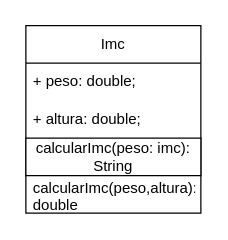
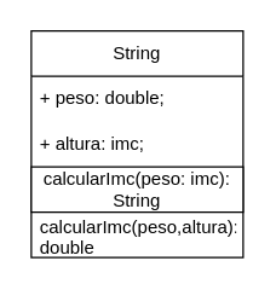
  <mxCell id="0" />
  <mxCell id="1" parent="0" />
- <mxCell id="2" value="Imc" style="swimlane;fontStyle=0;childLayout=stackLayout;horizontal=1;startSize=30;horizontalStack=0;resizeParent=1;resizeParentMax=0;resizeLast=0;collapsible=1;marginBottom=0;whiteSpace=wrap;html=1;" vertex="1" parent="1"><mxGeometry x="20" y="20" width="140" height="150" as="geometry"><mxRectangle x="340" y="250" width="60" height="30" as="alternateBounds" /></mxGeometry></mxCell>
+ <mxCell id="2" value="String" style="swimlane;fontStyle=0;childLayout=stackLayout;horizontal=1;startSize=30;horizontalStack=0;resizeParent=1;resizeParentMax=0;resizeLast=0;collapsible=1;marginBottom=0;whiteSpace=wrap;html=1;" vertex="1" parent="1"><mxGeometry x="20" y="20" width="140" height="150" as="geometry"><mxRectangle x="340" y="250" width="60" height="30" as="alternateBounds" /></mxGeometry></mxCell>
  <mxCell id="3" value="+ peso: double;" style="text;strokeColor=none;fillColor=none;align=left;verticalAlign=middle;spacingLeft=4;spacingRight=4;overflow=hidden;points=[[0,0.5],[1,0.5]];portConstraint=eastwest;rotatable=0;whiteSpace=wrap;html=1;" vertex="1" parent="2"><mxGeometry y="30" width="140" height="30" as="geometry" /></mxCell>
- <mxCell id="4" value="+ altura: double;" style="text;strokeColor=none;fillColor=none;align=left;verticalAlign=middle;spacingLeft=4;spacingRight=4;overflow=hidden;points=[[0,0.5],[1,0.5]];portConstraint=eastwest;rotatable=0;whiteSpace=wrap;html=1;" vertex="1" parent="2"><mxGeometry y="60" width="140" height="30" as="geometry" /></mxCell>
+ <mxCell id="4" value="+ altura: imc;" style="text;strokeColor=none;fillColor=none;align=left;verticalAlign=middle;spacingLeft=4;spacingRight=4;overflow=hidden;points=[[0,0.5],[1,0.5]];portConstraint=eastwest;rotatable=0;whiteSpace=wrap;html=1;" vertex="1" parent="2"><mxGeometry y="60" width="140" height="30" as="geometry" /></mxCell>
  <mxCell id="5" value="calcularImc(peso: imc): String" style="rounded=0;whiteSpace=wrap;html=1;" vertex="1" parent="2"><mxGeometry y="90" width="140" height="30" as="geometry" /></mxCell>
  <mxCell id="6" value="calcularImc(peso,altura): double" style="text;strokeColor=none;fillColor=none;align=left;verticalAlign=middle;spacingLeft=4;spacingRight=4;overflow=hidden;points=[[0,0.5],[1,0.5]];portConstraint=eastwest;rotatable=0;whiteSpace=wrap;html=1;" vertex="1" parent="2"><mxGeometry y="120" width="140" height="30" as="geometry" /></mxCell>
